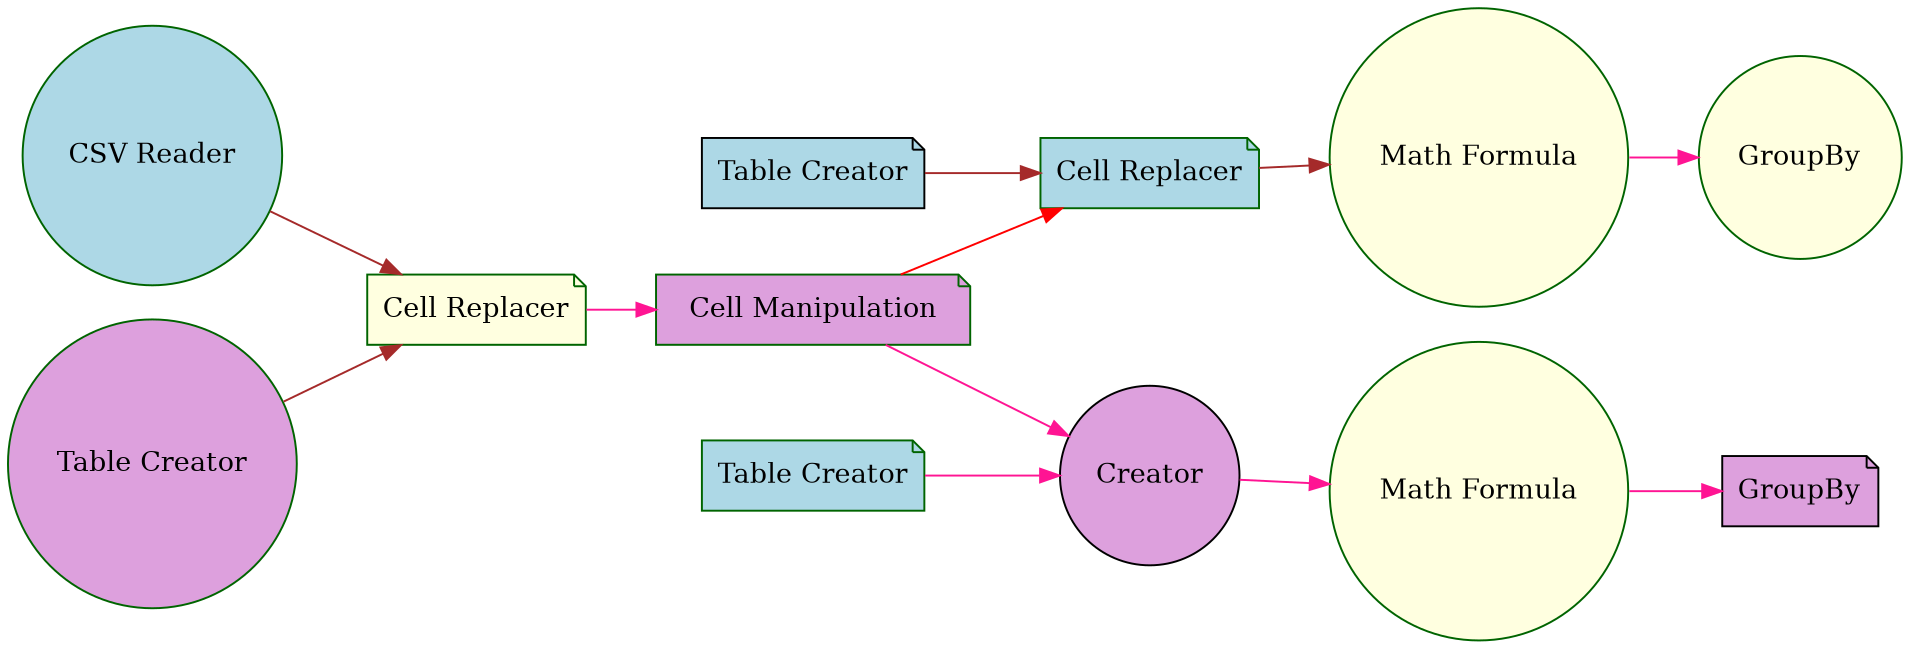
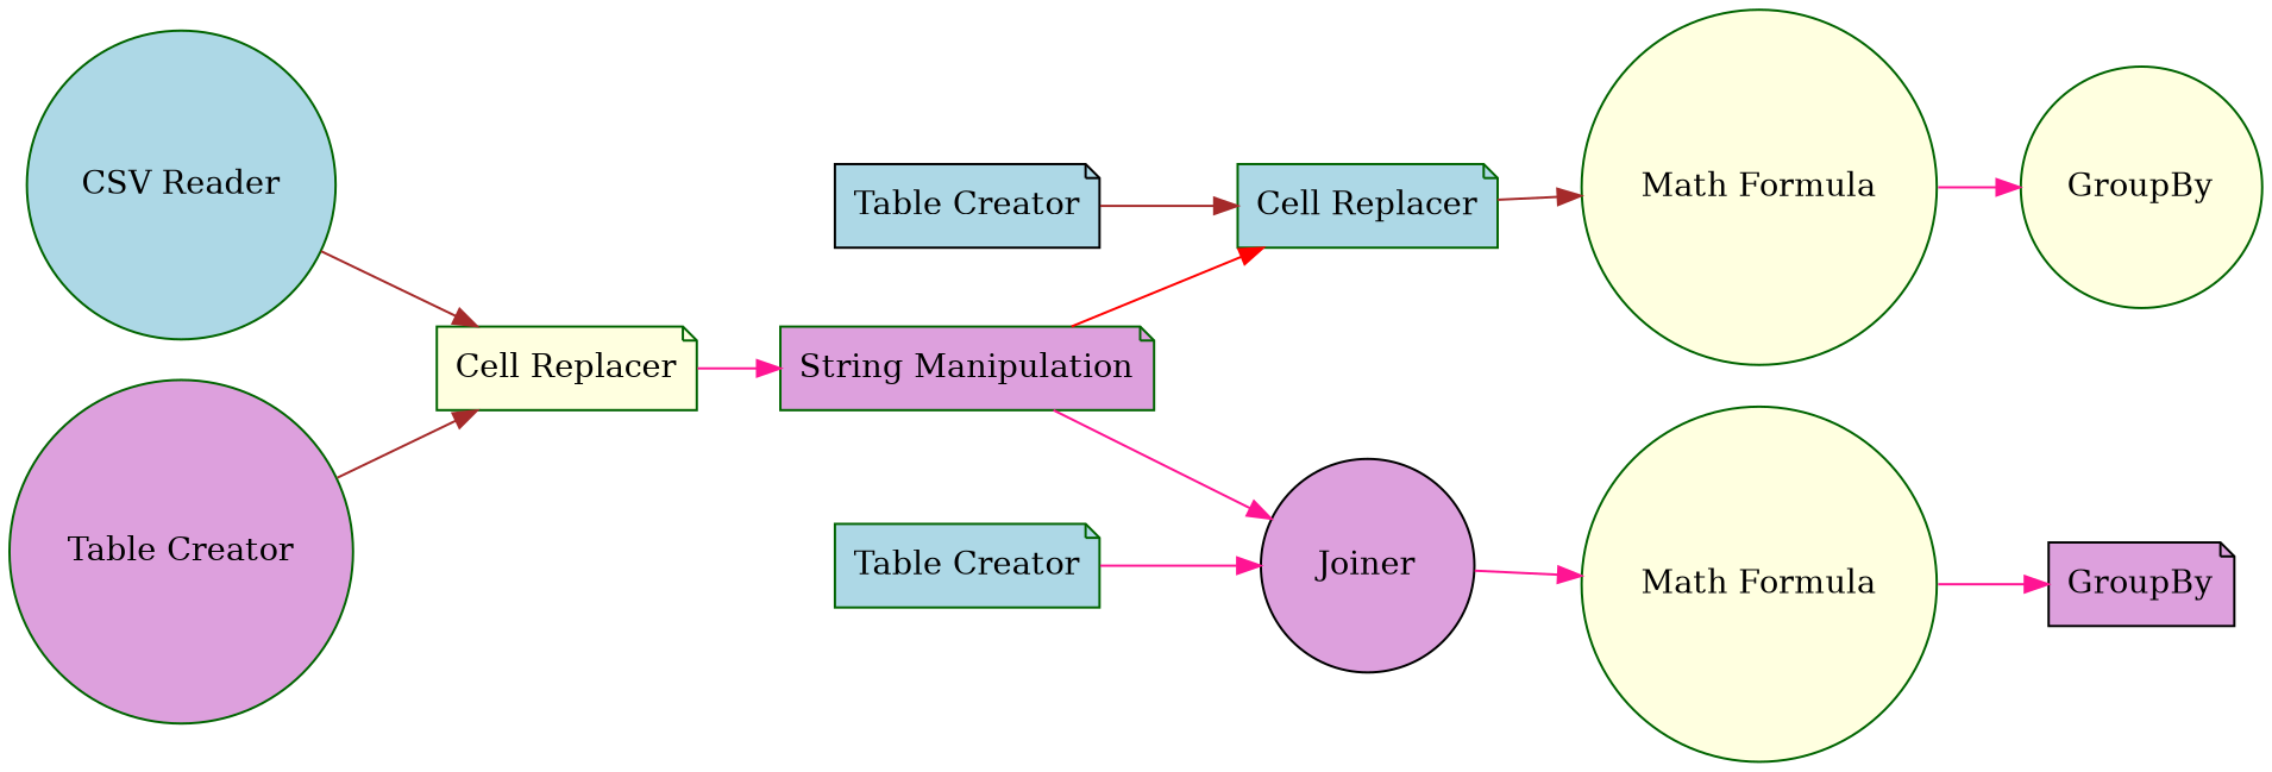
  digraph {
    rankdir=LR
    node [color=darkgreen fillcolor=lightblue shape=circle style=filled]
    edge [color=deeppink]
    n1 [label="CSV Reader"]
    n2 [fillcolor=lightyellow label="Cell Replacer" shape=note]
-   n3 [fillcolor=plum label="Cell Manipulation" shape=note]
+   n3 [fillcolor=plum label="String Manipulation" shape=note]
    n4 [fillcolor=plum label="Table Creator"]
    n5 [label="Cell Replacer" shape=note]
-   n6 [color=black fillcolor=plum label=Creator]
+   n6 [color=black fillcolor=plum label=Joiner]
    n7 [color=black label="Table Creator" shape=note]
    n8 [fillcolor=lightyellow label="Math Formula"]
    n9 [fillcolor=lightyellow label="Math Formula"]
    n10 [fillcolor=lightyellow label=GroupBy]
    n11 [label="Table Creator" shape=note]
    n12 [color=black fillcolor=plum label=GroupBy shape=note]
    n1 -> n2 [color=brown]
    n2 -> n3
    n3 -> n5 [color=red]
    n3 -> n6
    n4 -> n2 [color=brown]
    n5 -> n8 [color=brown]
    n6 -> n9
    n7 -> n5 [color=brown]
    n8 -> n10
    n9 -> n12
    n11 -> n6
  }
